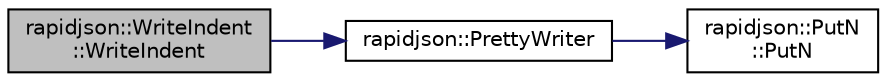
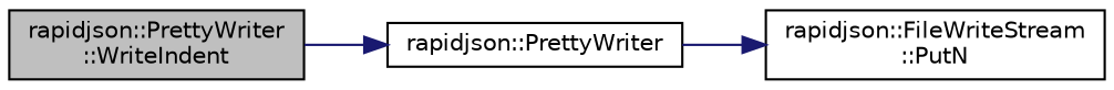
  digraph {
    rankdir=LR
    node [color=black fillcolor=white fontname=Helvetica fontsize=10 shape=record style=filled]
    edge [color=midnightblue fontname=Helvetica fontsize=10 labelfontname=Helvetica labelfontsize=10 style=solid]
-   n1 [fillcolor=grey75 fontcolor=black height=0.2 label="rapidjson::WriteIndent\l::WriteIndent" width=0.4]
+   n1 [fillcolor=grey75 fontcolor=black height=0.2 label="rapidjson::PrettyWriter\l::WriteIndent" width=0.4]
    n2 [height=0.2 label="rapidjson::PrettyWriter" width=0.4]
-   n3 [height=0.2 label="rapidjson::PutN\l::PutN" width=0.4]
+   n3 [height=0.2 label="rapidjson::FileWriteStream\l::PutN" width=0.4]
    n1 -> n2
    n2 -> n3
  }
